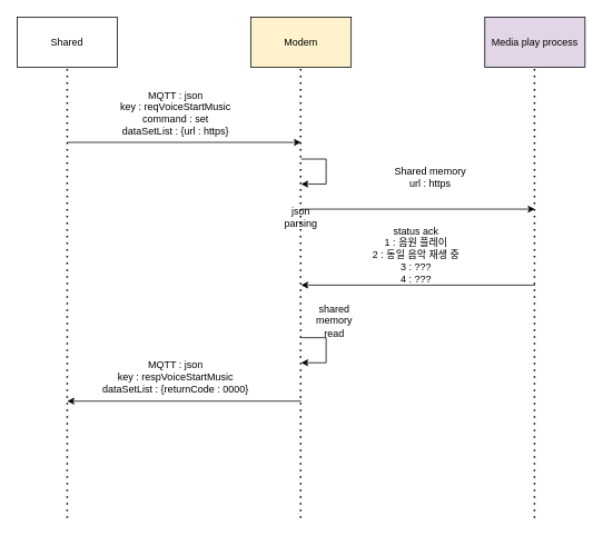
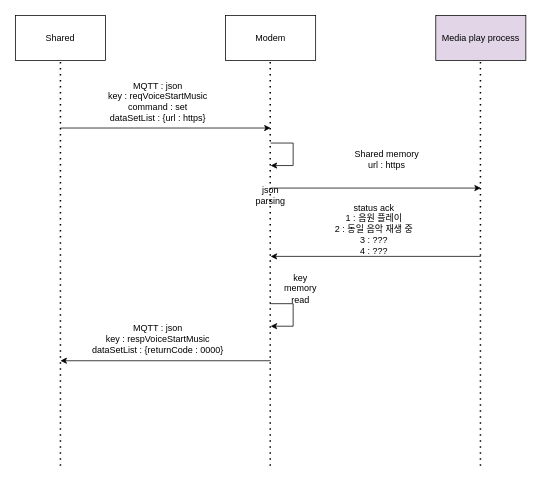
  <mxCell id="0" />
  <mxCell id="1" parent="0" />
  <mxCell id="2" value="Shared" style="rounded=0;whiteSpace=wrap;html=1;" vertex="1" parent="1"><mxGeometry x="20" y="20" width="120" height="60" as="geometry" /></mxCell>
- <mxCell id="3" value="Modem" style="rounded=0;whiteSpace=wrap;html=1;fillColor=#fff2cc;" vertex="1" parent="1"><mxGeometry x="300" y="20" width="120" height="60" as="geometry" /></mxCell>
+ <mxCell id="3" value="Modem" style="rounded=0;whiteSpace=wrap;html=1;" vertex="1" parent="1"><mxGeometry x="300" y="20" width="120" height="60" as="geometry" /></mxCell>
  <mxCell id="4" value="Media play process" style="rounded=0;whiteSpace=wrap;html=1;fillColor=#e1d5e7;" vertex="1" parent="1"><mxGeometry x="580" y="20" width="120" height="60" as="geometry" /></mxCell>
  <mxCell id="5" value="" style="endArrow=none;dashed=1;html=1;dashPattern=1 3;strokeWidth=2;rounded=0;" edge="1" parent="1"><mxGeometry width="50" height="50" relative="1" as="geometry"><mxPoint x="80" y="620" as="sourcePoint" /><mxPoint x="80" y="80" as="targetPoint" /></mxGeometry></mxCell>
  <mxCell id="6" value="" style="endArrow=none;dashed=1;html=1;dashPattern=1 3;strokeWidth=2;rounded=0;" edge="1" parent="1"><mxGeometry width="50" height="50" relative="1" as="geometry"><mxPoint x="359.5" y="620" as="sourcePoint" /><mxPoint x="359.5" y="80" as="targetPoint" /></mxGeometry></mxCell>
  <mxCell id="7" value="" style="endArrow=none;dashed=1;html=1;dashPattern=1 3;strokeWidth=2;rounded=0;" edge="1" parent="1"><mxGeometry width="50" height="50" relative="1" as="geometry"><mxPoint x="639.5" y="620" as="sourcePoint" /><mxPoint x="639.5" y="80" as="targetPoint" /></mxGeometry></mxCell>
  <mxCell id="8" value="MQTT : json&lt;br&gt;key : reqVoiceStartMusic&lt;br&gt;command : set&lt;br&gt;dataSetList : {url : https}" style="text;html=1;strokeColor=none;fillColor=none;align=center;verticalAlign=middle;whiteSpace=wrap;rounded=0;" vertex="1" parent="1"><mxGeometry x="110" y="70" width="200" height="130" as="geometry" /></mxCell>
  <mxCell id="9" value="" style="endArrow=classic;html=1;rounded=0;" edge="1" parent="1"><mxGeometry width="50" height="50" relative="1" as="geometry"><mxPoint x="80" y="170" as="sourcePoint" /><mxPoint x="360" y="170" as="targetPoint" /></mxGeometry></mxCell>
  <mxCell id="10" value="" style="endArrow=classic;html=1;rounded=0;" edge="1" parent="1"><mxGeometry width="50" height="50" relative="1" as="geometry"><mxPoint x="360" y="190" as="sourcePoint" /><mxPoint x="360" y="220" as="targetPoint" /><Array as="points"><mxPoint x="390" y="190" /><mxPoint x="390" y="220" /></Array></mxGeometry></mxCell>
  <mxCell id="11" value="json&lt;br&gt;parsing" style="text;html=1;strokeColor=none;fillColor=none;align=center;verticalAlign=middle;whiteSpace=wrap;rounded=0;" vertex="1" parent="1"><mxGeometry x="330" y="245" width="60" height="30" as="geometry" /></mxCell>
  <mxCell id="12" value="" style="endArrow=classic;html=1;rounded=0;" edge="1" parent="1"><mxGeometry width="50" height="50" relative="1" as="geometry"><mxPoint x="360" y="250" as="sourcePoint" /><mxPoint x="640" y="250" as="targetPoint" /></mxGeometry></mxCell>
  <mxCell id="13" value="Shared memory&lt;br&gt;url : https" style="text;html=1;strokeColor=none;fillColor=none;align=center;verticalAlign=middle;whiteSpace=wrap;rounded=0;" vertex="1" parent="1"><mxGeometry x="460" y="180" width="110" height="63" as="geometry" /></mxCell>
  <mxCell id="14" value="" style="endArrow=classic;html=1;rounded=0;" edge="1" parent="1"><mxGeometry width="50" height="50" relative="1" as="geometry"><mxPoint x="640" y="341" as="sourcePoint" /><mxPoint x="360" y="341" as="targetPoint" /></mxGeometry></mxCell>
  <mxCell id="15" value="status ack&lt;br&gt;1 : 음원 플레이&lt;br&gt;2 : 동일 음악 재생 중&lt;br&gt;3 : ???&lt;br&gt;4 : ???&lt;br&gt;" style="text;html=1;strokeColor=none;fillColor=none;align=center;verticalAlign=middle;whiteSpace=wrap;rounded=0;" vertex="1" parent="1"><mxGeometry x="423" y="273" width="150" height="63" as="geometry" /></mxCell>
  <mxCell id="16" value="" style="endArrow=classic;html=1;rounded=0;" edge="1" parent="1"><mxGeometry width="50" height="50" relative="1" as="geometry"><mxPoint x="360" y="480" as="sourcePoint" /><mxPoint x="80" y="480" as="targetPoint" /></mxGeometry></mxCell>
  <mxCell id="17" value="" style="endArrow=classic;html=1;rounded=0;" edge="1" parent="1"><mxGeometry width="50" height="50" relative="1" as="geometry"><mxPoint x="360" y="404" as="sourcePoint" /><mxPoint x="360" y="434" as="targetPoint" /><Array as="points"><mxPoint x="390" y="404" /><mxPoint x="390" y="434" /></Array></mxGeometry></mxCell>
- <mxCell id="18" value="shared memory read" style="text;html=1;strokeColor=none;fillColor=none;align=center;verticalAlign=middle;whiteSpace=wrap;rounded=0;" vertex="1" parent="1"><mxGeometry x="370" y="369" width="60" height="30" as="geometry" /></mxCell>
+ <mxCell id="18" value="key memory read" style="text;html=1;strokeColor=none;fillColor=none;align=center;verticalAlign=middle;whiteSpace=wrap;rounded=0;" vertex="1" parent="1"><mxGeometry x="370" y="369" width="60" height="30" as="geometry" /></mxCell>
  <mxCell id="19" value="MQTT : json&lt;br&gt;key : respVoiceStartMusic&lt;br&gt;dataSetList : {returnCode : 0000}" style="text;html=1;strokeColor=none;fillColor=none;align=center;verticalAlign=middle;whiteSpace=wrap;rounded=0;" vertex="1" parent="1"><mxGeometry x="110" y="386" width="200" height="130" as="geometry" /></mxCell>
